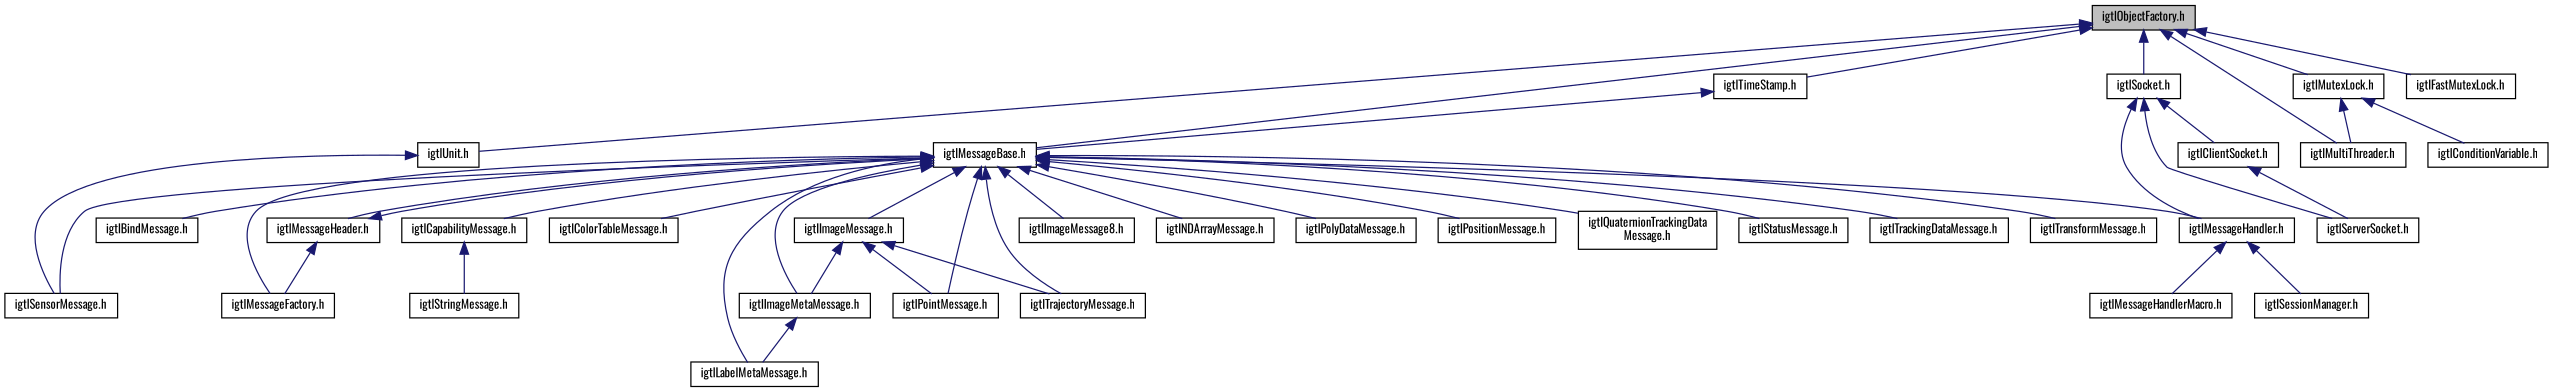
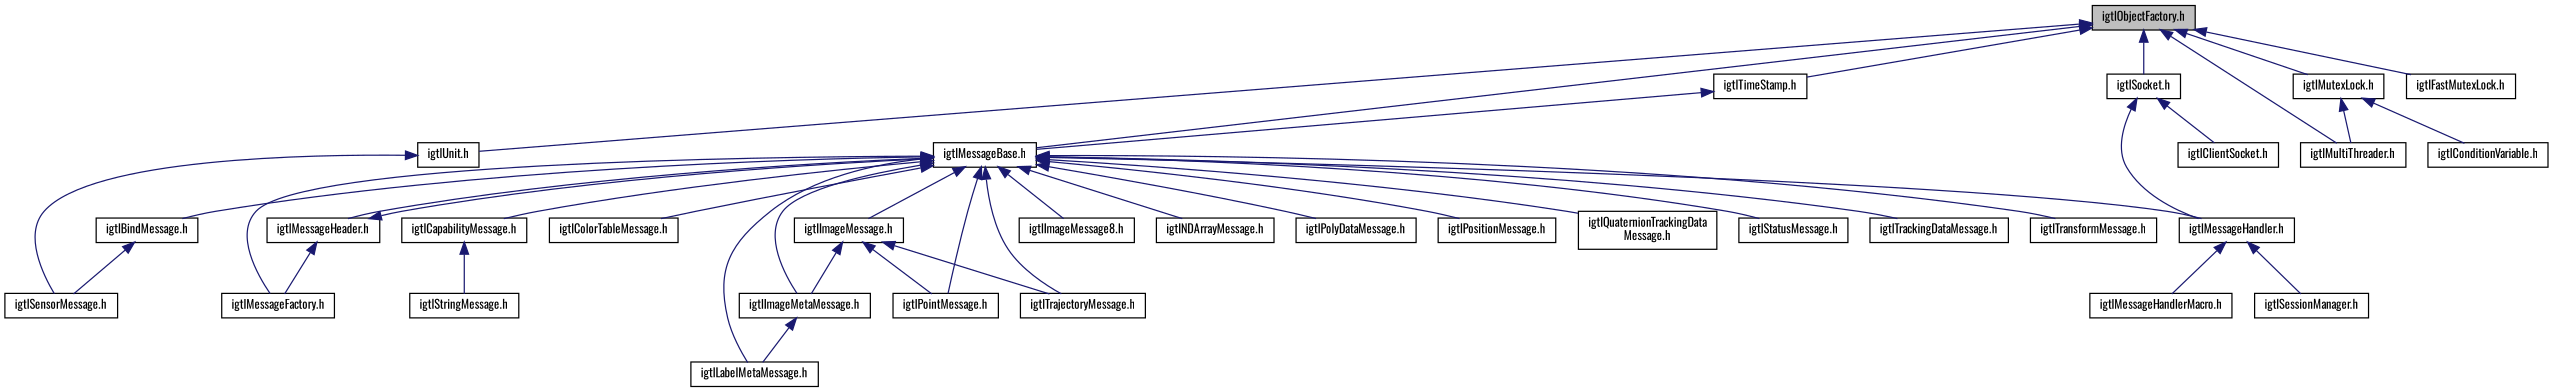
  digraph {
    fontname=Oswald
    node [color=black fillcolor=white fontname=Oswald fontsize=10 shape=record style=filled]
    edge [color=midnightblue dir=back fontname=Oswald fontsize=10 labelfontname=Helvetica labelfontsize=10 style=solid]
    n1 [fillcolor=grey75 fontcolor=black height=0.2 label="igtlObjectFactory.h" width=0.4]
    n2 [height=0.2 label="igtlMessageBase.h" width=0.4]
    n3 [height=0.2 label="igtlTimeStamp.h" width=0.4]
    n4 [height=0.2 label="igtlSocket.h" width=0.4]
    n5 [height=0.2 label="igtlMutexLock.h" width=0.4]
    n6 [height=0.2 label="igtlMultiThreader.h" width=0.4]
    n7 [height=0.2 label="igtlFastMutexLock.h" width=0.4]
    n8 [height=0.2 label="igtlUnit.h" width=0.4]
    n9 [height=0.2 label="igtlBindMessage.h" width=0.4]
    n10 [height=0.2 label="igtlMessageHeader.h" width=0.4]
    n11 [height=0.2 label="igtlMessageFactory.h" width=0.4]
    n12 [height=0.2 label="igtlCapabilityMessage.h" width=0.4]
    n13 [height=0.2 label="igtlColorTableMessage.h" width=0.4]
    n14 [height=0.2 label="igtlImageMessage.h" width=0.4]
    n15 [height=0.2 label="igtlImageMetaMessage.h" width=0.4]
    n16 [height=0.2 label="igtlLabelMetaMessage.h" width=0.4]
    n17 [height=0.2 label="igtlPointMessage.h" width=0.4]
    n18 [height=0.2 label="igtlTrajectoryMessage.h" width=0.4]
    n19 [height=0.2 label="igtlImageMessage8.h" width=0.4]
    n20 [height=0.2 label="igtlMessageHandler.h" width=0.4]
    n21 [height=0.2 label="igtlNDArrayMessage.h" width=0.4]
    n22 [height=0.2 label="igtlPolyDataMessage.h" width=0.4]
    n23 [height=0.2 label="igtlPositionMessage.h" width=0.4]
    n24 [height=0.2 label="igtlQuaternionTrackingData\lMessage.h" width=0.4]
    n25 [height=0.2 label="igtlSensorMessage.h" width=0.4]
    n26 [height=0.2 label="igtlStatusMessage.h" width=0.4]
    n27 [height=0.2 label="igtlTrackingDataMessage.h" width=0.4]
    n28 [height=0.2 label="igtlTransformMessage.h" width=0.4]
    n29 [height=0.2 label="igtlClientSocket.h" width=0.4]
-   n30 [height=0.2 label="igtlServerSocket.h" width=0.4]
    n31 [height=0.2 label="igtlConditionVariable.h" width=0.4]
    n32 [height=0.2 label="igtlStringMessage.h" width=0.4]
    n33 [height=0.2 label="igtlMessageHandlerMacro.h" width=0.4]
    n34 [height=0.2 label="igtlSessionManager.h" width=0.4]
    n1 -> n2
    n1 -> n3
    n1 -> n4
    n1 -> n5
    n1 -> n6
    n1 -> n7
    n1 -> n8
    n2 -> n9
    n2 -> n10
    n2 -> n11
    n2 -> n12
    n2 -> n13
    n2 -> n14
    n2 -> n15
    n2 -> n16
    n2 -> n17
    n2 -> n18
    n2 -> n19
    n2 -> n20
    n2 -> n21
    n2 -> n22
    n2 -> n23
    n2 -> n24
-   n2 -> n25
+   n9 -> n25
    n2 -> n26
    n2 -> n27
    n2 -> n28
    n3 -> n2
    n4 -> n20
    n4 -> n29
-   n4 -> n30
    n5 -> n6
    n5 -> n31
    n8 -> n25
    n10 -> n2
    n10 -> n11
    n12 -> n32
    n14 -> n15
    n14 -> n17
    n14 -> n18
    n15 -> n16
    n20 -> n33
    n20 -> n34
-   n29 -> n30
  }
